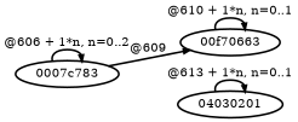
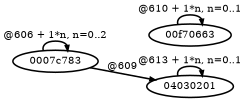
  digraph {
    rankdir=LR
    node [fontsize=20 penwidth=3 shape=oval style=rounded]
    edge [arrowsize=1 color=black fontsize=20 penwidth=3 style=bold]
    "0007c783"
    "00f70663"
    04030201
    "0007c783" -> "0007c783" [label="@606 + 1*n, n=0..2"]
-   "0007c783" -> "00f70663" [label="@609"]
+   "0007c783" -> 04030201 [label="@609"]
    "00f70663" -> "00f70663" [label="@610 + 1*n, n=0..1"]
    04030201 -> 04030201 [label="@613 + 1*n, n=0..1"]
  }
